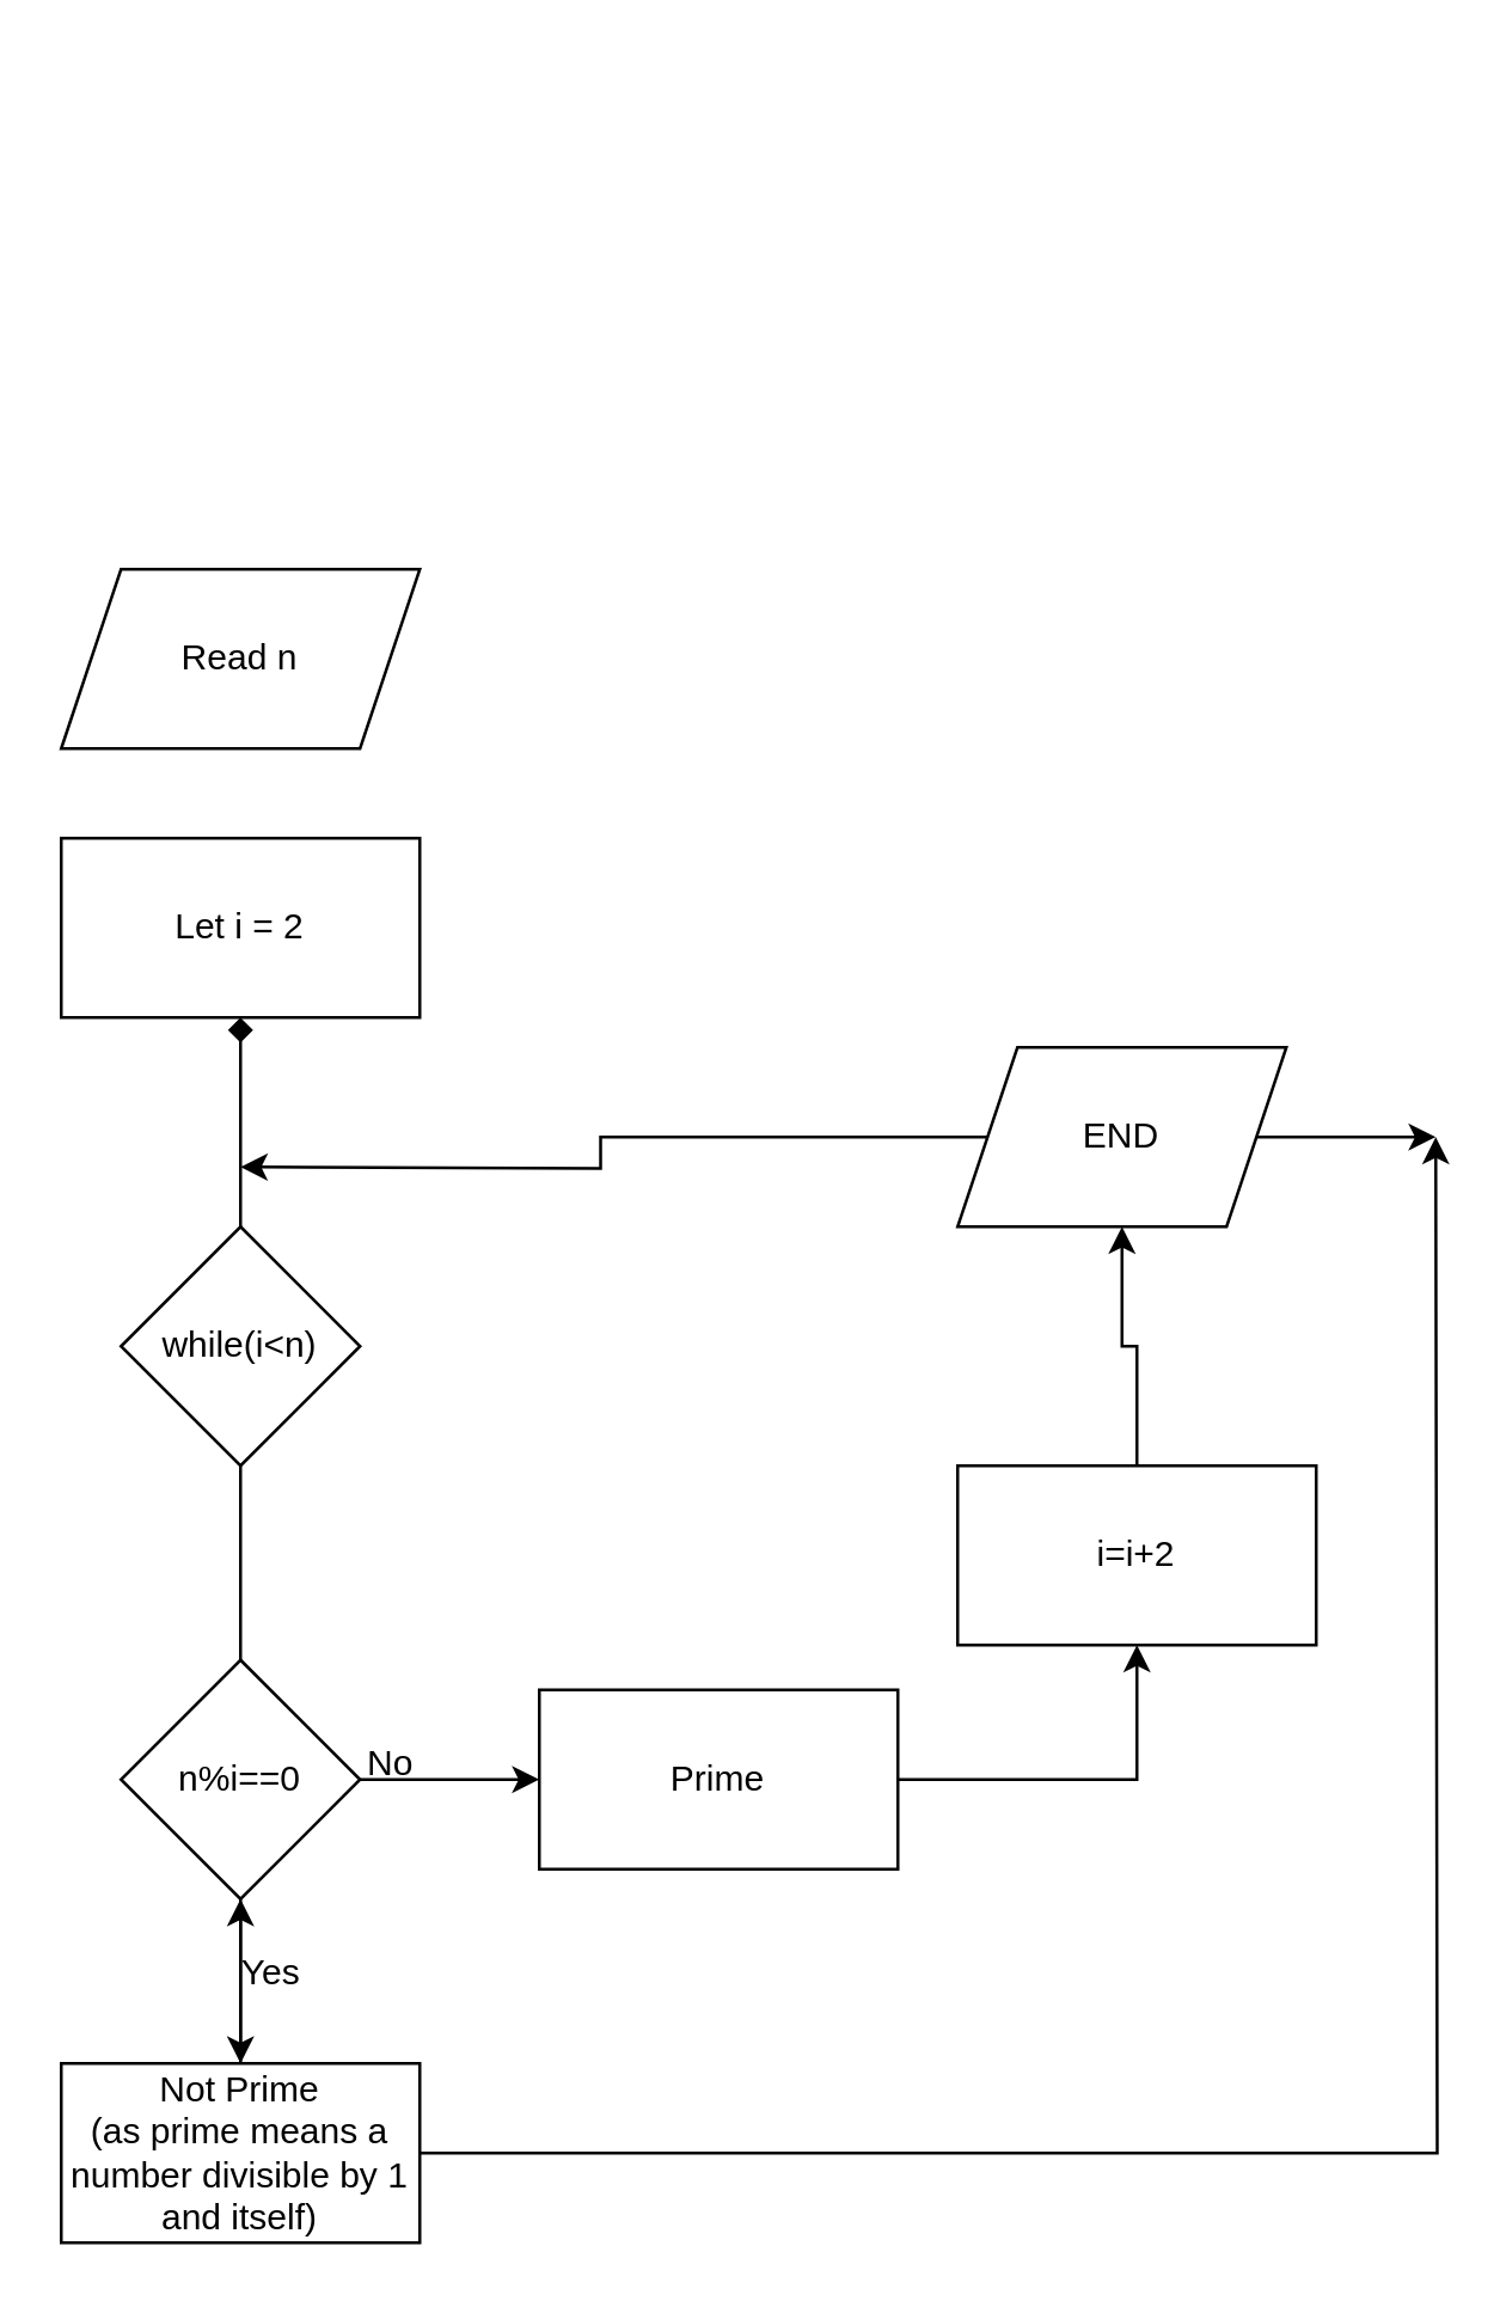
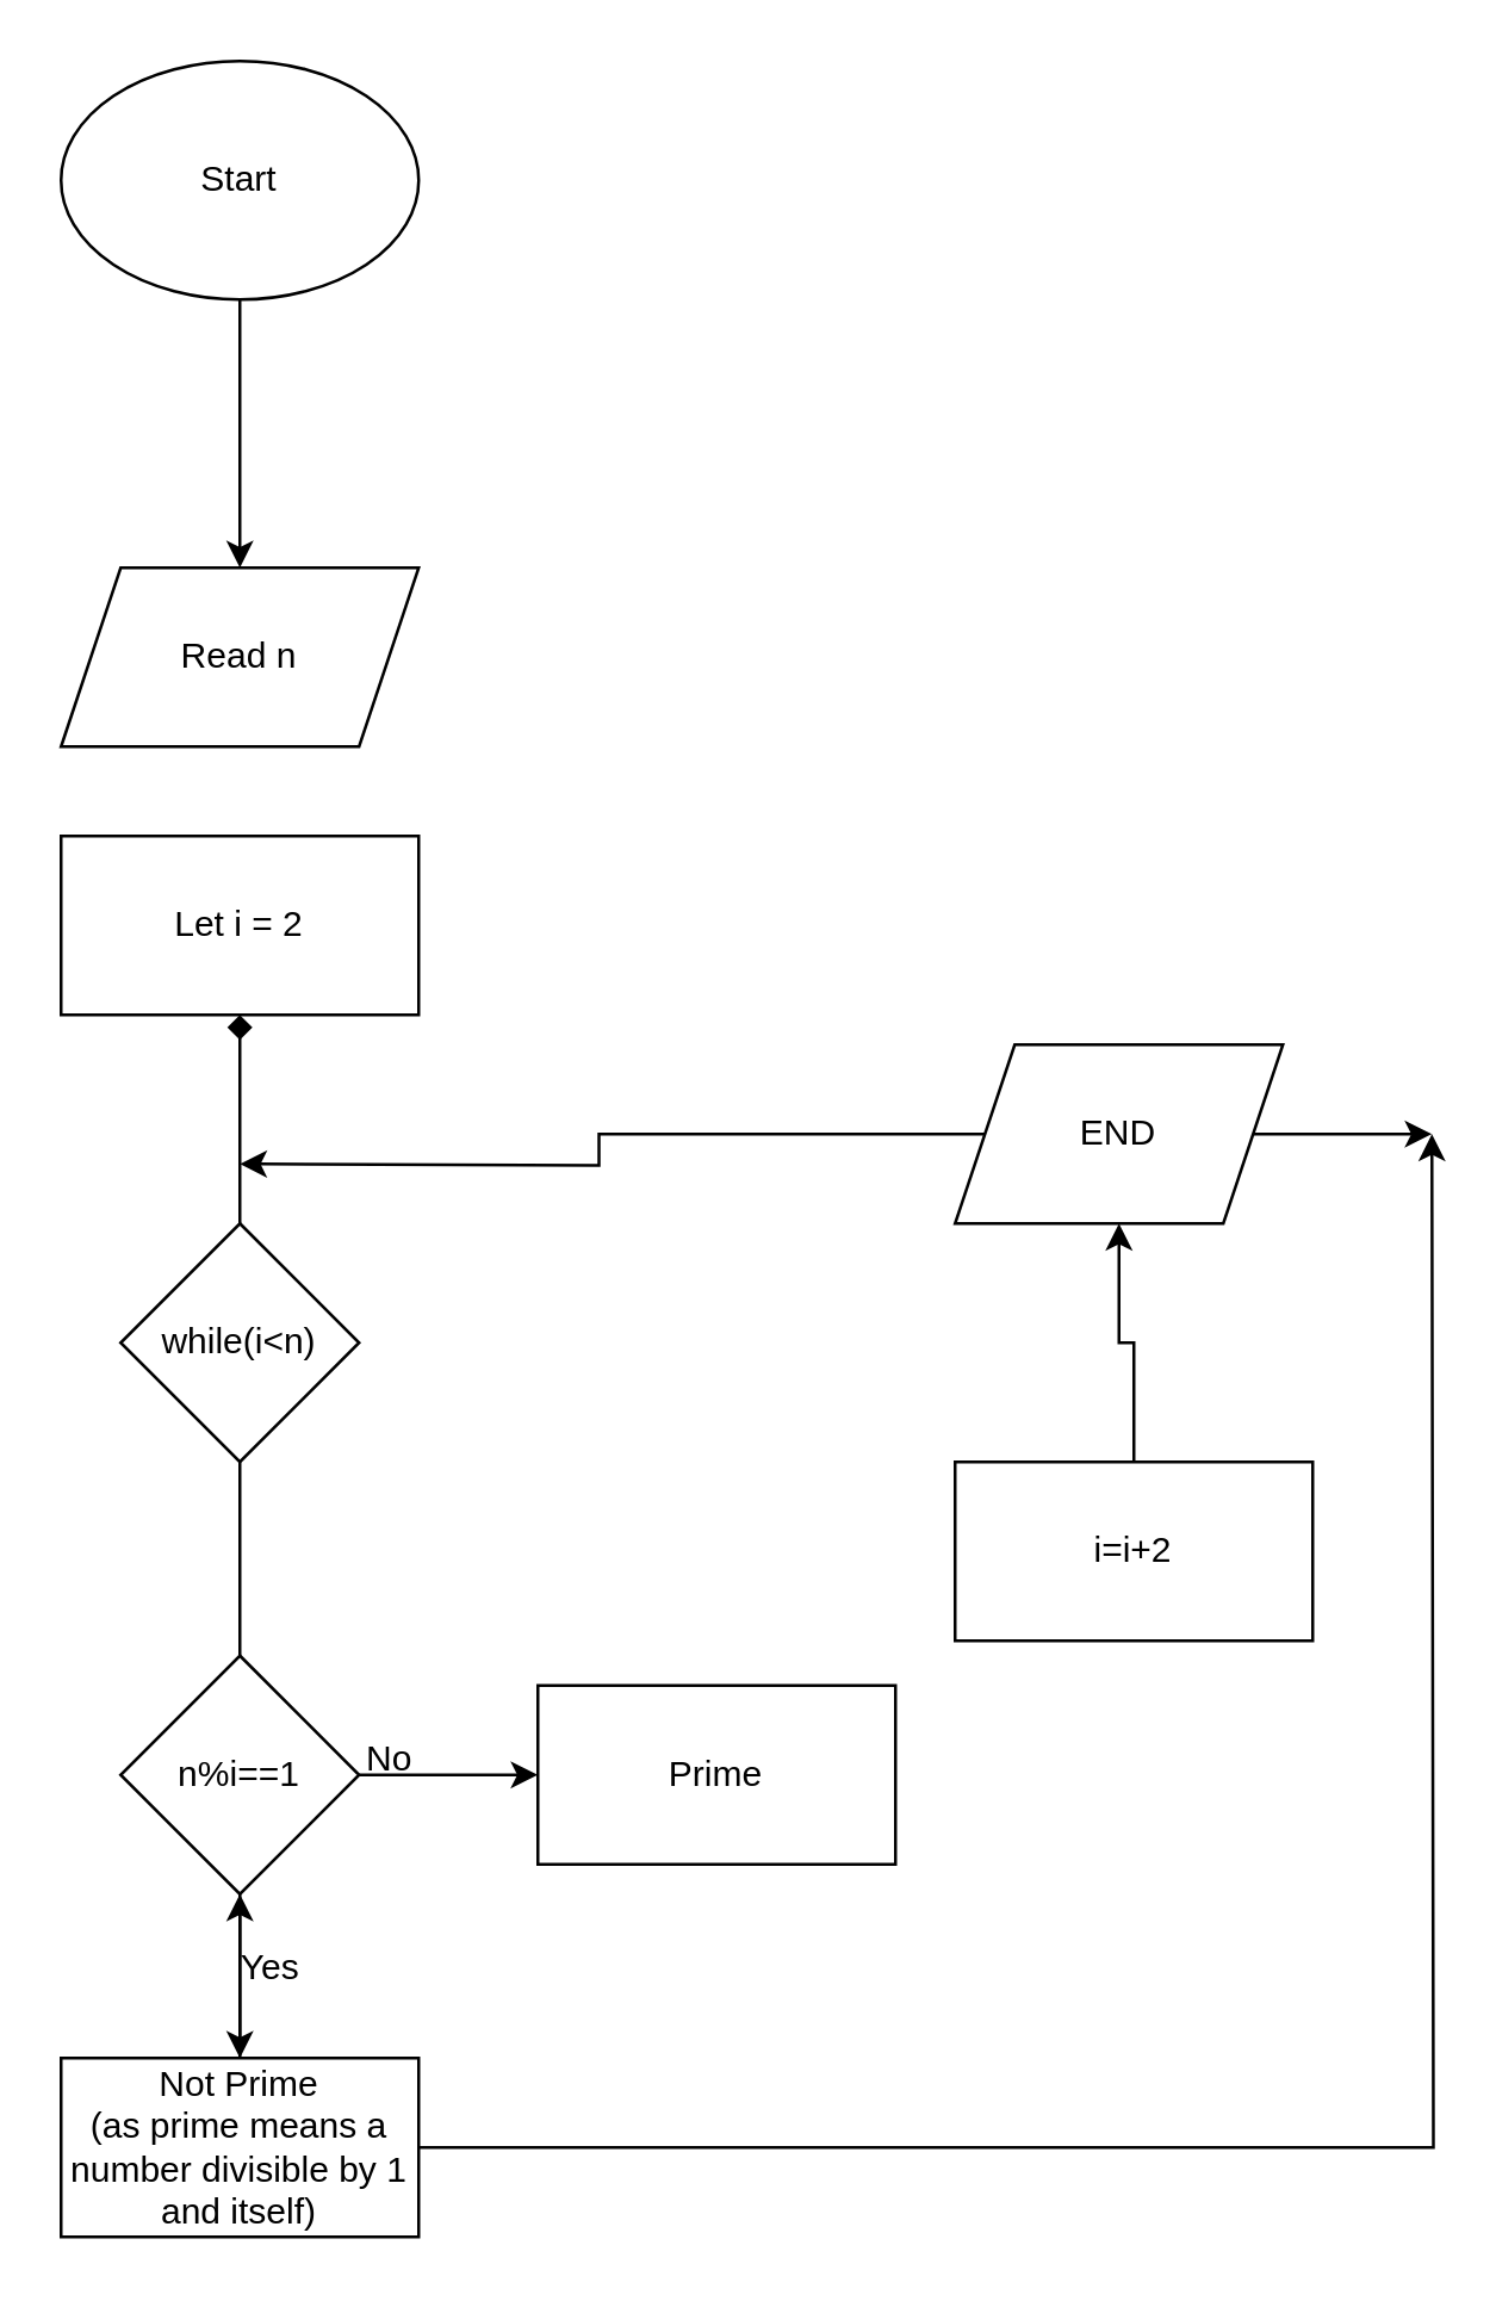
  <mxCell id="0" />
  <mxCell id="1" parent="0" />
+ <mxCell id="2" value="" style="edgeStyle=orthogonalEdgeStyle;rounded=0;orthogonalLoop=1;jettySize=auto;html=1;" edge="1" parent="1" source="3" target="4"><mxGeometry relative="1" as="geometry" /></mxCell>
+ <mxCell id="3" value="Start" style="ellipse;whiteSpace=wrap;html=1;" vertex="1" parent="1"><mxGeometry x="20" y="20" width="120" height="80" as="geometry" /></mxCell>
  <mxCell id="4" value="Read n" style="shape=parallelogram;perimeter=parallelogramPerimeter;whiteSpace=wrap;html=1;fixedSize=1;" vertex="1" parent="1"><mxGeometry x="20" y="190" width="120" height="60" as="geometry" /></mxCell>
  <mxCell id="5" value="" style="edgeStyle=orthogonalEdgeStyle;rounded=0;orthogonalLoop=1;jettySize=auto;html=1;endArrow=diamond;" edge="1" parent="1" source="7" target="8"><mxGeometry relative="1" as="geometry"><Array as="points"><mxPoint x="80" y="370" /><mxPoint x="80" y="370" /></Array></mxGeometry></mxCell>
  <mxCell id="6" value="" style="edgeStyle=orthogonalEdgeStyle;rounded=0;orthogonalLoop=1;jettySize=auto;html=1;" edge="1" parent="1" source="7" target="11"><mxGeometry relative="1" as="geometry" /></mxCell>
  <mxCell id="7" value="while(i&amp;lt;n)" style="rhombus;whiteSpace=wrap;html=1;" vertex="1" parent="1"><mxGeometry x="40" y="410" width="80" height="80" as="geometry" /></mxCell>
  <mxCell id="8" value="Let i = 2" style="whiteSpace=wrap;html=1;" vertex="1" parent="1"><mxGeometry x="20" y="280" width="120" height="60" as="geometry" /></mxCell>
  <mxCell id="9" value="" style="edgeStyle=orthogonalEdgeStyle;rounded=0;orthogonalLoop=1;jettySize=auto;html=1;" edge="1" parent="1" source="11" target="13"><mxGeometry relative="1" as="geometry" /></mxCell>
  <mxCell id="10" style="edgeStyle=orthogonalEdgeStyle;rounded=0;orthogonalLoop=1;jettySize=auto;html=1;" edge="1" parent="1" source="11"><mxGeometry relative="1" as="geometry"><mxPoint x="480" y="380" as="targetPoint" /></mxGeometry></mxCell>
  <mxCell id="11" value="Not Prime &lt;br&gt;(as prime means a number divisible by 1 and itself)" style="whiteSpace=wrap;html=1;" vertex="1" parent="1"><mxGeometry x="20" y="690" width="120" height="60" as="geometry" /></mxCell>
  <mxCell id="12" value="" style="edgeStyle=orthogonalEdgeStyle;rounded=0;orthogonalLoop=1;jettySize=auto;html=1;" edge="1" parent="1" source="13" target="16"><mxGeometry relative="1" as="geometry" /></mxCell>
- <mxCell id="13" value="n%i==0" style="rhombus;whiteSpace=wrap;html=1;" vertex="1" parent="1"><mxGeometry x="40" y="555" width="80" height="80" as="geometry" /></mxCell>
+ <mxCell id="13" value="n%i==1" style="rhombus;whiteSpace=wrap;html=1;" vertex="1" parent="1"><mxGeometry x="40" y="555" width="80" height="80" as="geometry" /></mxCell>
  <mxCell id="14" value="Yes" style="text;html=1;align=center;verticalAlign=middle;resizable=0;points=[];autosize=1;strokeColor=none;fillColor=none;" vertex="1" parent="1"><mxGeometry x="70" y="645" width="40" height="30" as="geometry" /></mxCell>
- <mxCell id="15" value="" style="edgeStyle=orthogonalEdgeStyle;rounded=0;orthogonalLoop=1;jettySize=auto;html=1;" edge="1" parent="1" source="16" target="19"><mxGeometry relative="1" as="geometry" /></mxCell>
  <mxCell id="16" value="Prime" style="whiteSpace=wrap;html=1;" vertex="1" parent="1"><mxGeometry x="180" y="565" width="120" height="60" as="geometry" /></mxCell>
  <mxCell id="17" value="No" style="text;html=1;align=center;verticalAlign=middle;resizable=0;points=[];autosize=1;strokeColor=none;fillColor=none;" vertex="1" parent="1"><mxGeometry x="110" y="575" width="40" height="30" as="geometry" /></mxCell>
  <mxCell id="18" value="" style="edgeStyle=orthogonalEdgeStyle;rounded=0;orthogonalLoop=1;jettySize=auto;html=1;" edge="1" parent="1" source="19" target="22"><mxGeometry relative="1" as="geometry" /></mxCell>
  <mxCell id="19" value="i=i+2" style="whiteSpace=wrap;html=1;" vertex="1" parent="1"><mxGeometry x="320" y="490" width="120" height="60" as="geometry" /></mxCell>
  <mxCell id="20" style="edgeStyle=orthogonalEdgeStyle;rounded=0;orthogonalLoop=1;jettySize=auto;html=1;" edge="1" parent="1" source="22"><mxGeometry relative="1" as="geometry"><mxPoint x="480" y="380" as="targetPoint" /></mxGeometry></mxCell>
  <mxCell id="21" style="edgeStyle=orthogonalEdgeStyle;rounded=0;orthogonalLoop=1;jettySize=auto;html=1;exitX=0;exitY=0.5;exitDx=0;exitDy=0;" edge="1" parent="1" source="22"><mxGeometry relative="1" as="geometry"><mxPoint x="80" y="390" as="targetPoint" /></mxGeometry></mxCell>
  <mxCell id="22" value="END" style="shape=parallelogram;perimeter=parallelogramPerimeter;whiteSpace=wrap;html=1;fixedSize=1;" vertex="1" parent="1"><mxGeometry x="320" y="350" width="110" height="60" as="geometry" /></mxCell>
